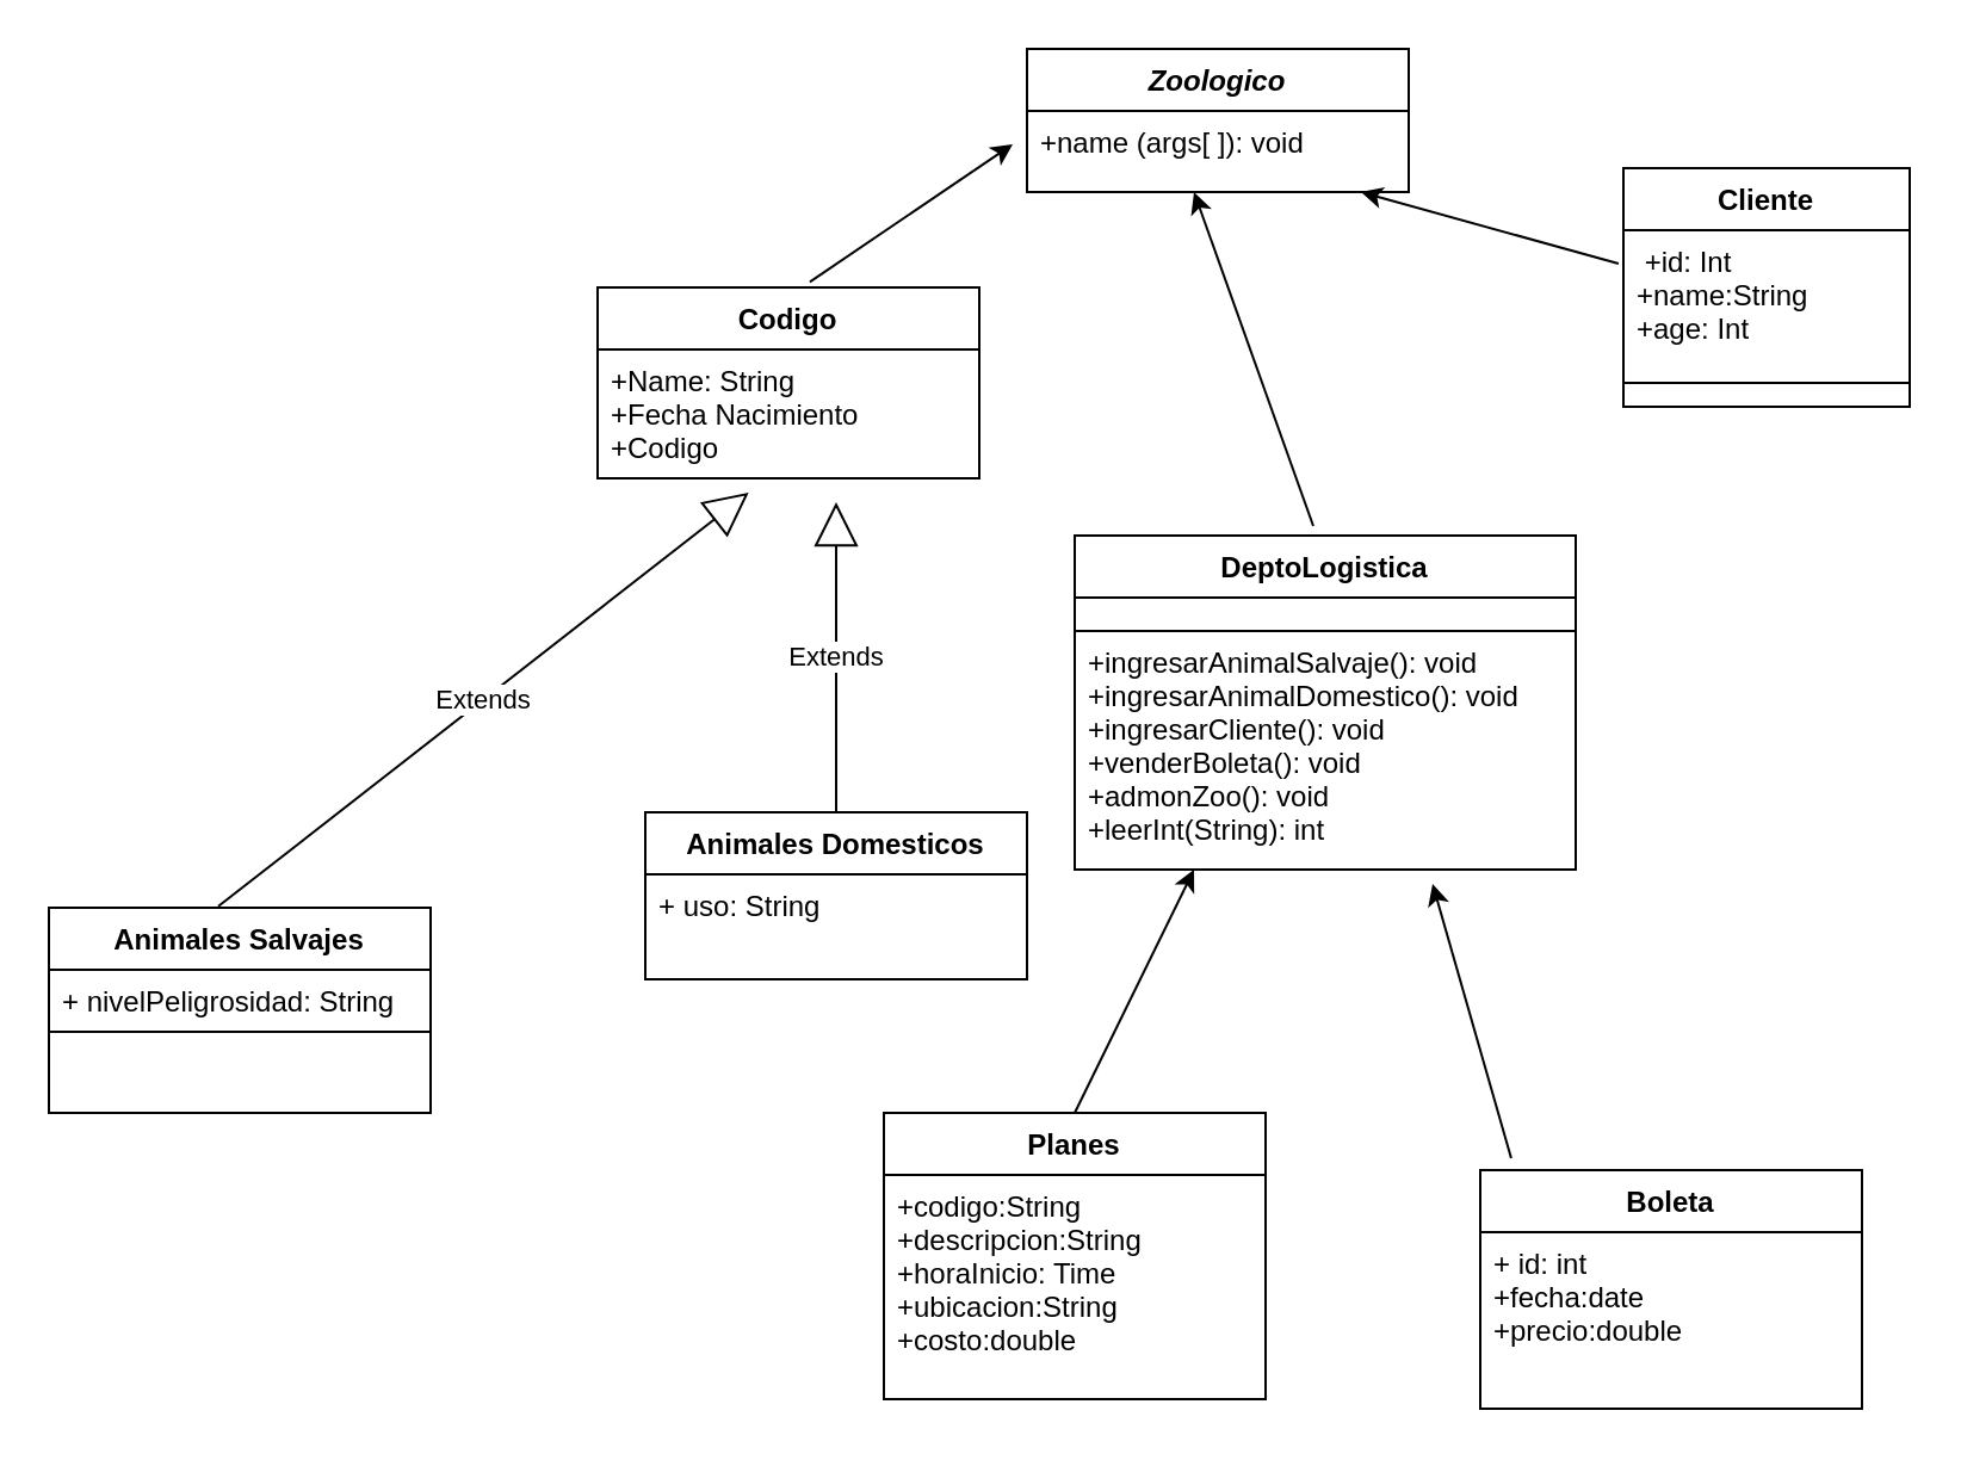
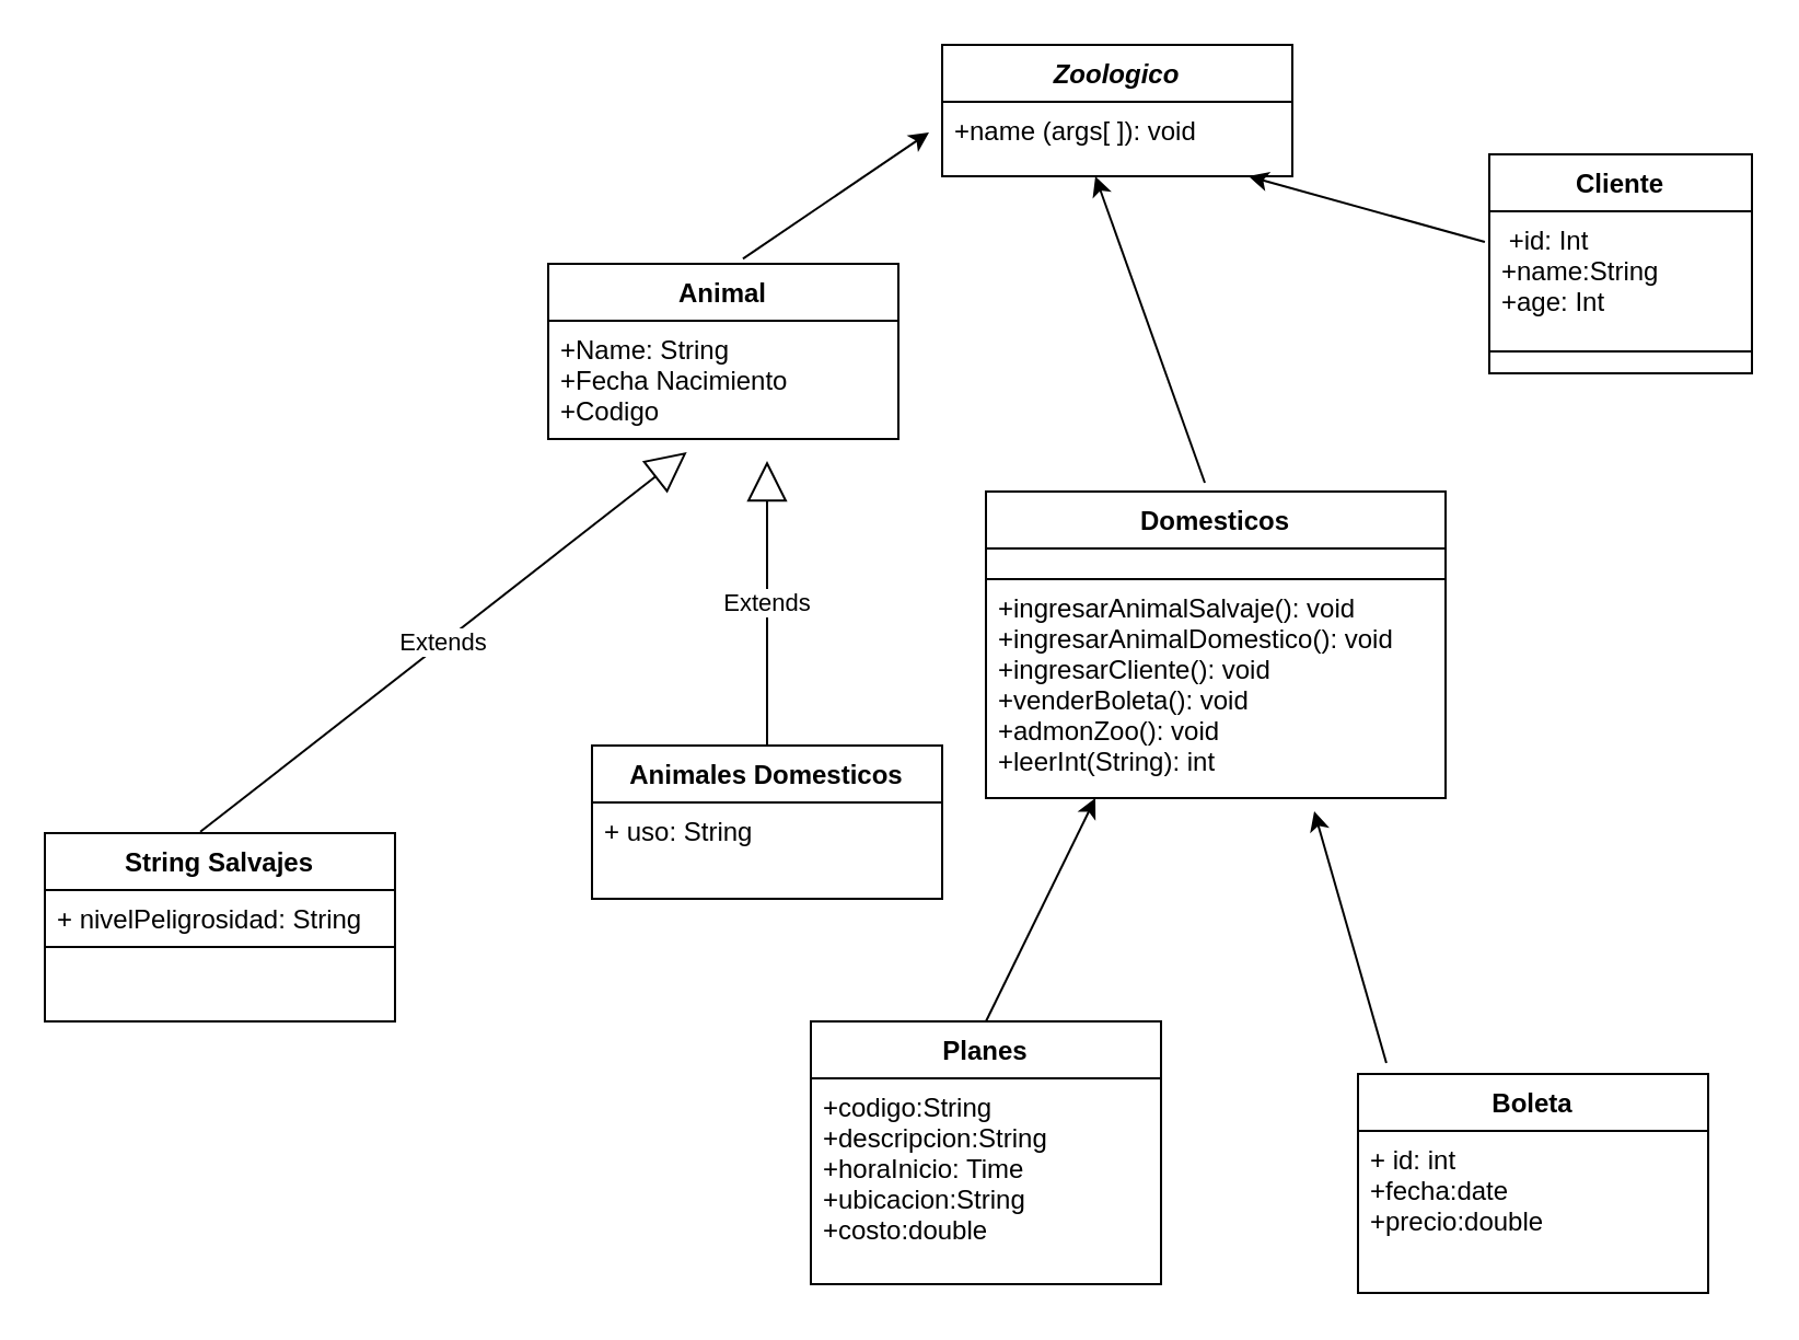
  <mxCell id="0" />
  <mxCell id="1" parent="0" />
- <mxCell id="2" value="Codigo" style="swimlane;fontStyle=1;align=center;verticalAlign=top;childLayout=stackLayout;horizontal=1;startSize=26;horizontalStack=0;resizeParent=1;resizeLast=0;collapsible=1;marginBottom=0;rounded=0;shadow=0;strokeWidth=1;" parent="1" vertex="1"><mxGeometry x="250" y="120" width="160" height="80" as="geometry"><mxRectangle x="230" y="140" width="160" height="26" as="alternateBounds" /></mxGeometry></mxCell>
+ <mxCell id="2" value="Animal" style="swimlane;fontStyle=1;align=center;verticalAlign=top;childLayout=stackLayout;horizontal=1;startSize=26;horizontalStack=0;resizeParent=1;resizeLast=0;collapsible=1;marginBottom=0;rounded=0;shadow=0;strokeWidth=1;" parent="1" vertex="1"><mxGeometry x="250" y="120" width="160" height="80" as="geometry"><mxRectangle x="230" y="140" width="160" height="26" as="alternateBounds" /></mxGeometry></mxCell>
  <mxCell id="3" value="+Name: String&#10;+Fecha Nacimiento&#10;+Codigo" style="text;align=left;verticalAlign=top;spacingLeft=4;spacingRight=4;overflow=hidden;rotatable=0;points=[[0,0.5],[1,0.5]];portConstraint=eastwest;" parent="2" vertex="1"><mxGeometry y="26" width="160" height="44" as="geometry" /></mxCell>
- <mxCell id="4" value="Animales Salvajes" style="swimlane;fontStyle=1;align=center;verticalAlign=top;childLayout=stackLayout;horizontal=1;startSize=26;horizontalStack=0;resizeParent=1;resizeLast=0;collapsible=1;marginBottom=0;rounded=0;shadow=0;strokeWidth=1;" parent="1" vertex="1"><mxGeometry x="20" y="380" width="160" height="86" as="geometry"><mxRectangle x="130" y="380" width="160" height="26" as="alternateBounds" /></mxGeometry></mxCell>
+ <mxCell id="4" value="String Salvajes" style="swimlane;fontStyle=1;align=center;verticalAlign=top;childLayout=stackLayout;horizontal=1;startSize=26;horizontalStack=0;resizeParent=1;resizeLast=0;collapsible=1;marginBottom=0;rounded=0;shadow=0;strokeWidth=1;" parent="1" vertex="1"><mxGeometry x="20" y="380" width="160" height="86" as="geometry"><mxRectangle x="130" y="380" width="160" height="26" as="alternateBounds" /></mxGeometry></mxCell>
  <mxCell id="5" value="+ nivelPeligrosidad: String" style="text;align=left;verticalAlign=top;spacingLeft=4;spacingRight=4;overflow=hidden;rotatable=0;points=[[0,0.5],[1,0.5]];portConstraint=eastwest;strokeColor=default;" parent="4" vertex="1"><mxGeometry y="26" width="160" height="26" as="geometry" /></mxCell>
  <mxCell id="6" value="Animales Domesticos" style="swimlane;fontStyle=1;align=center;verticalAlign=top;childLayout=stackLayout;horizontal=1;startSize=26;horizontalStack=0;resizeParent=1;resizeLast=0;collapsible=1;marginBottom=0;rounded=0;shadow=0;strokeWidth=1;" parent="1" vertex="1"><mxGeometry x="270" y="340" width="160" height="70" as="geometry"><mxRectangle x="340" y="380" width="170" height="26" as="alternateBounds" /></mxGeometry></mxCell>
  <mxCell id="7" value="+ uso: String" style="text;align=left;verticalAlign=top;spacingLeft=4;spacingRight=4;overflow=hidden;rotatable=0;points=[[0,0.5],[1,0.5]];portConstraint=eastwest;" parent="6" vertex="1"><mxGeometry y="26" width="160" height="26" as="geometry" /></mxCell>
  <mxCell id="8" value="Planes" style="swimlane;fontStyle=1;align=center;verticalAlign=top;childLayout=stackLayout;horizontal=1;startSize=26;horizontalStack=0;resizeParent=1;resizeLast=0;collapsible=1;marginBottom=0;rounded=0;shadow=0;strokeWidth=1;" parent="1" vertex="1"><mxGeometry x="370" y="466" width="160" height="120" as="geometry"><mxRectangle x="550" y="140" width="160" height="26" as="alternateBounds" /></mxGeometry></mxCell>
  <mxCell id="9" value="+codigo:String&#10;+descripcion:String&#10;+horaInicio: Time&#10;+ubicacion:String&#10;+costo:double" style="text;align=left;verticalAlign=top;spacingLeft=4;spacingRight=4;overflow=hidden;rotatable=0;points=[[0,0.5],[1,0.5]];portConstraint=eastwest;" parent="8" vertex="1"><mxGeometry y="26" width="160" height="94" as="geometry" /></mxCell>
  <mxCell id="10" value="Extends" style="endArrow=block;endSize=16;endFill=0;html=1;rounded=0;exitX=0.444;exitY=-0.007;exitDx=0;exitDy=0;exitPerimeter=0;" parent="1" source="4" edge="1"><mxGeometry width="160" relative="1" as="geometry"><mxPoint x="160" y="300" as="sourcePoint" /><mxPoint x="313.334" y="206" as="targetPoint" /><Array as="points" /><mxPoint as="offset" /></mxGeometry></mxCell>
  <mxCell id="11" value="Extends" style="endArrow=block;endSize=16;endFill=0;html=1;rounded=0;exitX=0.5;exitY=0;exitDx=0;exitDy=0;" parent="1" source="6" edge="1"><mxGeometry width="160" relative="1" as="geometry"><mxPoint x="390" y="350" as="sourcePoint" /><mxPoint x="350" y="210" as="targetPoint" /></mxGeometry></mxCell>
  <mxCell id="12" value="Cliente" style="swimlane;fontStyle=1;align=center;verticalAlign=top;childLayout=stackLayout;horizontal=1;startSize=26;horizontalStack=0;resizeParent=1;resizeLast=0;collapsible=1;marginBottom=0;rounded=0;shadow=0;strokeWidth=1;" parent="1" vertex="1"><mxGeometry x="680" y="70" width="120" height="100" as="geometry"><mxRectangle x="130" y="380" width="160" height="26" as="alternateBounds" /></mxGeometry></mxCell>
  <mxCell id="13" value=" +id: Int&#10;+name:String &#10;+age: Int" style="text;align=left;verticalAlign=top;spacingLeft=4;spacingRight=4;overflow=hidden;rotatable=0;points=[[0,0.5],[1,0.5]];portConstraint=eastwest;strokeColor=default;" parent="12" vertex="1"><mxGeometry y="26" width="120" height="64" as="geometry" /></mxCell>
  <mxCell id="14" value="Boleta" style="swimlane;fontStyle=1;align=center;verticalAlign=top;childLayout=stackLayout;horizontal=1;startSize=26;horizontalStack=0;resizeParent=1;resizeLast=0;collapsible=1;marginBottom=0;rounded=0;shadow=0;strokeWidth=1;" parent="1" vertex="1"><mxGeometry x="620" y="490" width="160" height="100" as="geometry"><mxRectangle x="130" y="380" width="160" height="26" as="alternateBounds" /></mxGeometry></mxCell>
  <mxCell id="15" value="+ id: int&#10;+fecha:date&#10;+precio:double&#10;" style="text;align=left;verticalAlign=top;spacingLeft=4;spacingRight=4;overflow=hidden;rotatable=0;points=[[0,0.5],[1,0.5]];portConstraint=eastwest;" parent="14" vertex="1"><mxGeometry y="26" width="160" height="74" as="geometry" /></mxCell>
  <mxCell id="16" value="Zoologico" style="swimlane;fontStyle=3;align=center;verticalAlign=top;childLayout=stackLayout;horizontal=1;startSize=26;horizontalStack=0;resizeParent=1;resizeLast=0;collapsible=1;marginBottom=0;rounded=0;shadow=0;strokeWidth=1;" parent="1" vertex="1"><mxGeometry x="430" y="20" width="160" height="60" as="geometry"><mxRectangle x="230" y="140" width="160" height="26" as="alternateBounds" /></mxGeometry></mxCell>
  <mxCell id="17" value="+name (args[ ]): void" style="text;align=left;verticalAlign=top;spacingLeft=4;spacingRight=4;overflow=hidden;rotatable=0;points=[[0,0.5],[1,0.5]];portConstraint=eastwest;" parent="16" vertex="1"><mxGeometry y="26" width="160" height="26" as="geometry" /></mxCell>
  <mxCell id="18" value="" style="endArrow=classic;html=1;rounded=0;exitX=0.556;exitY=-0.029;exitDx=0;exitDy=0;exitPerimeter=0;" parent="1" source="2" edge="1"><mxGeometry width="50" height="50" relative="1" as="geometry"><mxPoint x="374" y="110" as="sourcePoint" /><mxPoint x="424" y="60" as="targetPoint" /></mxGeometry></mxCell>
  <mxCell id="19" value="" style="endArrow=classic;html=1;rounded=0;exitX=-0.017;exitY=0.219;exitDx=0;exitDy=0;exitPerimeter=0;" parent="1" source="13" edge="1"><mxGeometry width="50" height="50" relative="1" as="geometry"><mxPoint x="610" y="140" as="sourcePoint" /><mxPoint x="570" y="80" as="targetPoint" /></mxGeometry></mxCell>
  <mxCell id="20" value="" style="endArrow=classic;html=1;rounded=0;exitX=0.081;exitY=-0.05;exitDx=0;exitDy=0;exitPerimeter=0;" parent="1" source="14" edge="1"><mxGeometry width="50" height="50" relative="1" as="geometry"><mxPoint x="570" y="330" as="sourcePoint" /><mxPoint x="600" y="370" as="targetPoint" /></mxGeometry></mxCell>
- <mxCell id="21" value="DeptoLogistica" style="swimlane;fontStyle=1;align=center;verticalAlign=top;childLayout=stackLayout;horizontal=1;startSize=26;horizontalStack=0;resizeParent=1;resizeLast=0;collapsible=1;marginBottom=0;rounded=0;shadow=0;strokeWidth=1;" vertex="1" parent="1"><mxGeometry x="450" y="224" width="210" height="140" as="geometry"><mxRectangle x="130" y="380" width="160" height="26" as="alternateBounds" /></mxGeometry></mxCell>
+ <mxCell id="21" value="Domesticos" style="swimlane;fontStyle=1;align=center;verticalAlign=top;childLayout=stackLayout;horizontal=1;startSize=26;horizontalStack=0;resizeParent=1;resizeLast=0;collapsible=1;marginBottom=0;rounded=0;shadow=0;strokeWidth=1;" vertex="1" parent="1"><mxGeometry x="450" y="224" width="210" height="140" as="geometry"><mxRectangle x="130" y="380" width="160" height="26" as="alternateBounds" /></mxGeometry></mxCell>
  <mxCell id="22" value="" style="text;align=left;verticalAlign=top;spacingLeft=4;spacingRight=4;overflow=hidden;rotatable=0;points=[[0,0.5],[1,0.5]];portConstraint=eastwest;strokeColor=default;" vertex="1" parent="21"><mxGeometry y="26" width="210" height="14" as="geometry" /></mxCell>
  <mxCell id="23" value="+ingresarAnimalSalvaje(): void&#10;+ingresarAnimalDomestico(): void&#10;+ingresarCliente(): void&#10;+venderBoleta(): void&#10;+admonZoo(): void&#10;+leerInt(String): int" style="text;align=left;verticalAlign=top;spacingLeft=4;spacingRight=4;overflow=hidden;rotatable=0;points=[[0,0.5],[1,0.5]];portConstraint=eastwest;rounded=0;shadow=0;html=0;" vertex="1" parent="21"><mxGeometry y="40" width="210" height="100" as="geometry" /></mxCell>
  <mxCell id="24" value="" style="endArrow=classic;html=1;rounded=0;" edge="1" parent="1"><mxGeometry width="50" height="50" relative="1" as="geometry"><mxPoint x="550" y="220" as="sourcePoint" /><mxPoint x="500" y="80" as="targetPoint" /></mxGeometry></mxCell>
  <mxCell id="25" value="" style="endArrow=classic;html=1;rounded=0;exitX=0.5;exitY=0;exitDx=0;exitDy=0;" edge="1" parent="1" source="8"><mxGeometry width="50" height="50" relative="1" as="geometry"><mxPoint x="533" y="479" as="sourcePoint" /><mxPoint x="500" y="364" as="targetPoint" /></mxGeometry></mxCell>
